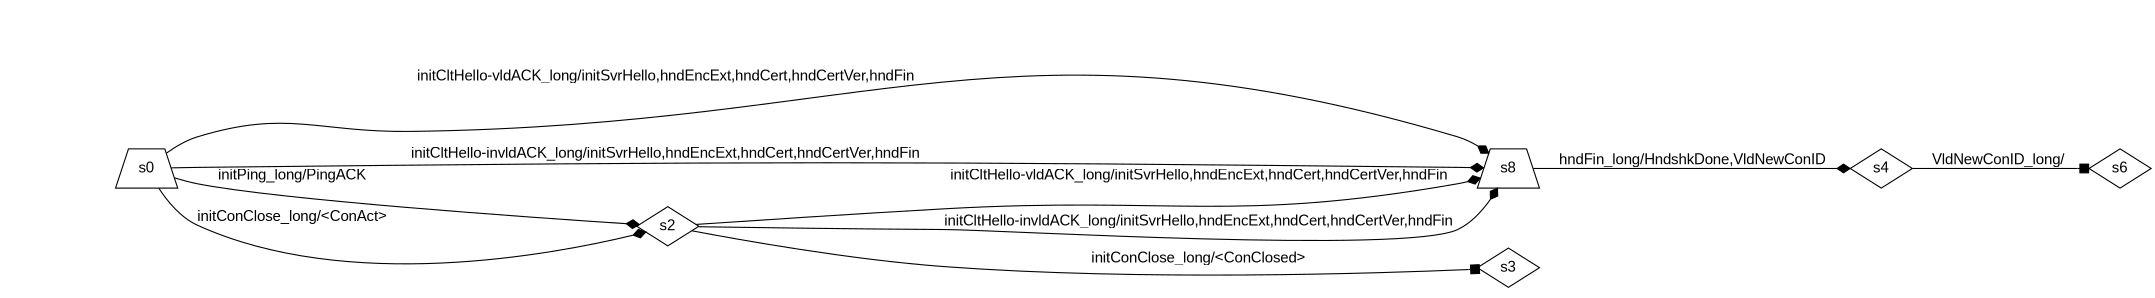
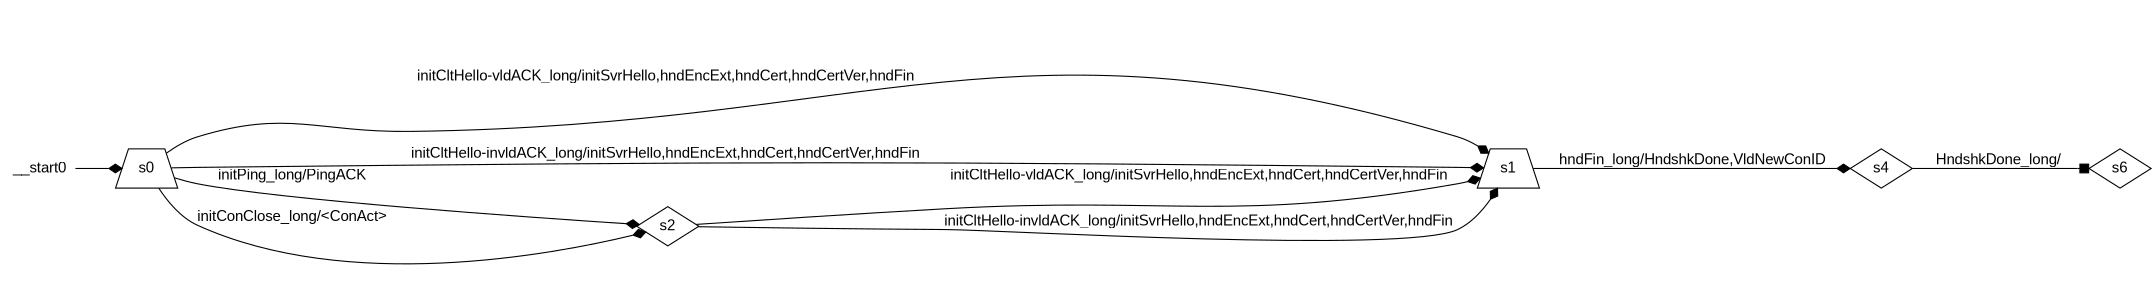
  digraph {
    fontname="Liberation Sans"
    rankdir=LR
    node [fontname="Liberation Sans" shape=diamond]
    edge [arrowhead=diamond fontname="Liberation Sans"]
    n1 [label=s0 shape=trapezium]
-   n2 [label=s8 shape=trapezium]
+   n2 [label=s1 shape=trapezium]
    n3 [label=s2]
    n4 [label=s4]
-   n5 [label=s3]
    n6 [label=s6]
+   __start0 [shape=none]
    n1 -> n2 [label="initCltHello-vldACK_long/initSvrHello,hndEncExt,hndCert,hndCertVer,hndFin "]
    n1 -> n2 [label="initCltHello-invldACK_long/initSvrHello,hndEncExt,hndCert,hndCertVer,hndFin "]
    n1 -> n3 [label="initPing_long/PingACK "]
    n1 -> n3 [label="initConClose_long/<ConAct> "]
    n2 -> n4 [label="hndFin_long/HndshkDone,VldNewConID "]
    n3 -> n2 [label="initCltHello-vldACK_long/initSvrHello,hndEncExt,hndCert,hndCertVer,hndFin "]
    n3 -> n2 [label="initCltHello-invldACK_long/initSvrHello,hndEncExt,hndCert,hndCertVer,hndFin "]
-   n3 -> n5 [arrowhead=box label="initConClose_long/<ConClosed> "]
-   n4 -> n6 [arrowhead=box label="VldNewConID_long/ "]
+   n4 -> n6 [arrowhead=box label="HndshkDone_long/ "]
+   __start0 -> n1
  }
